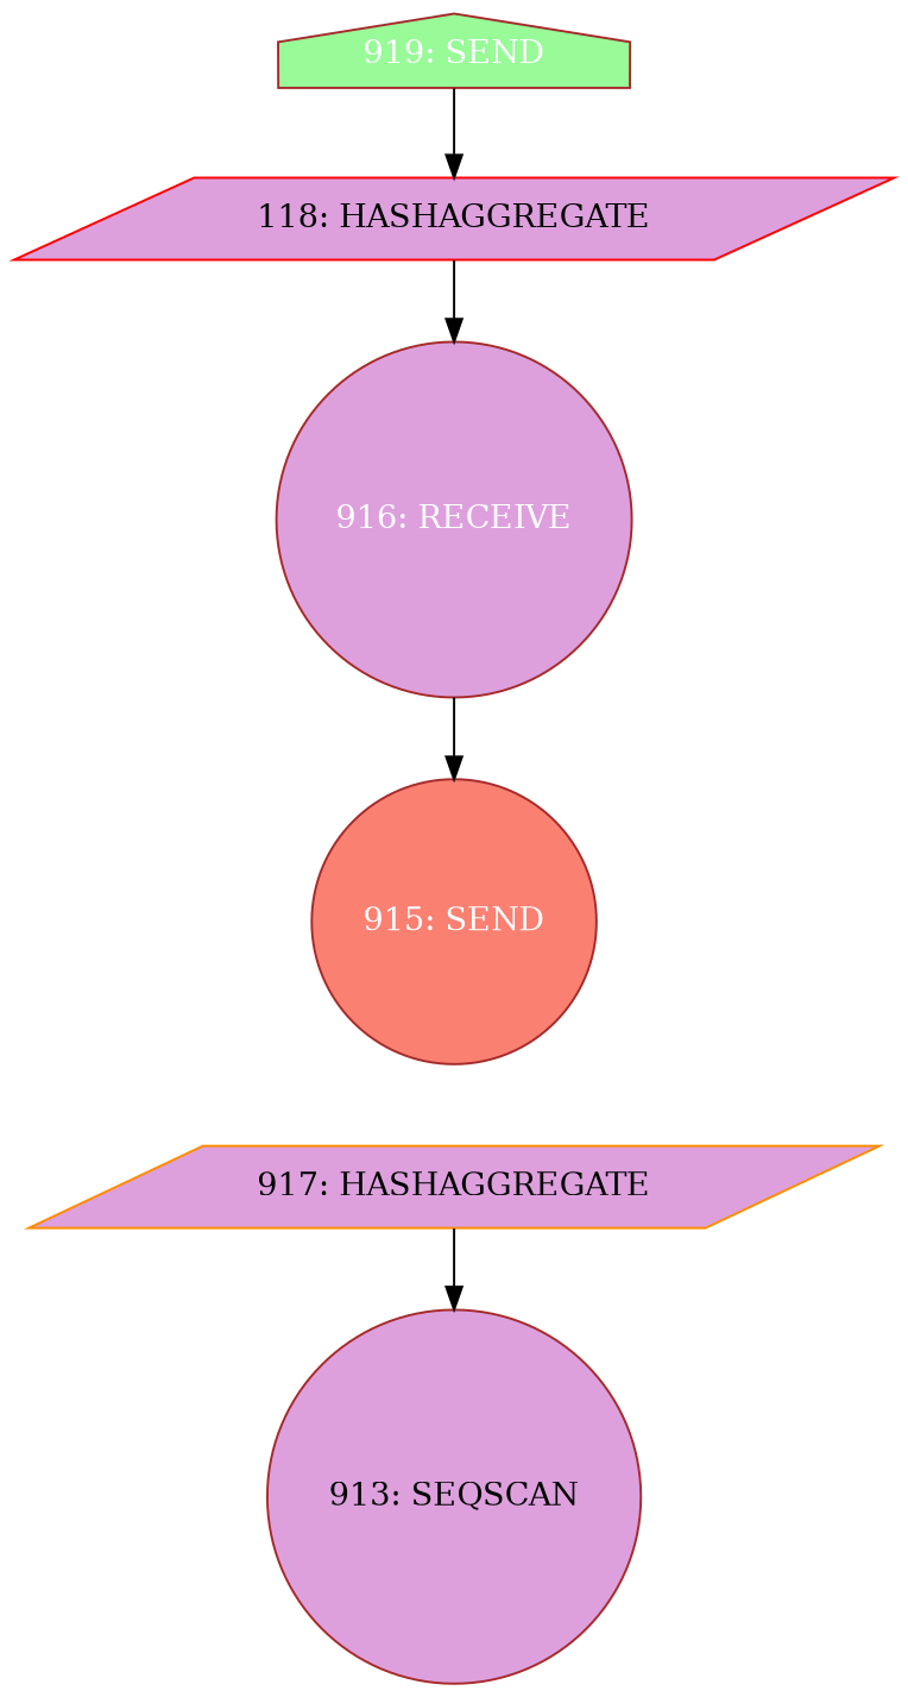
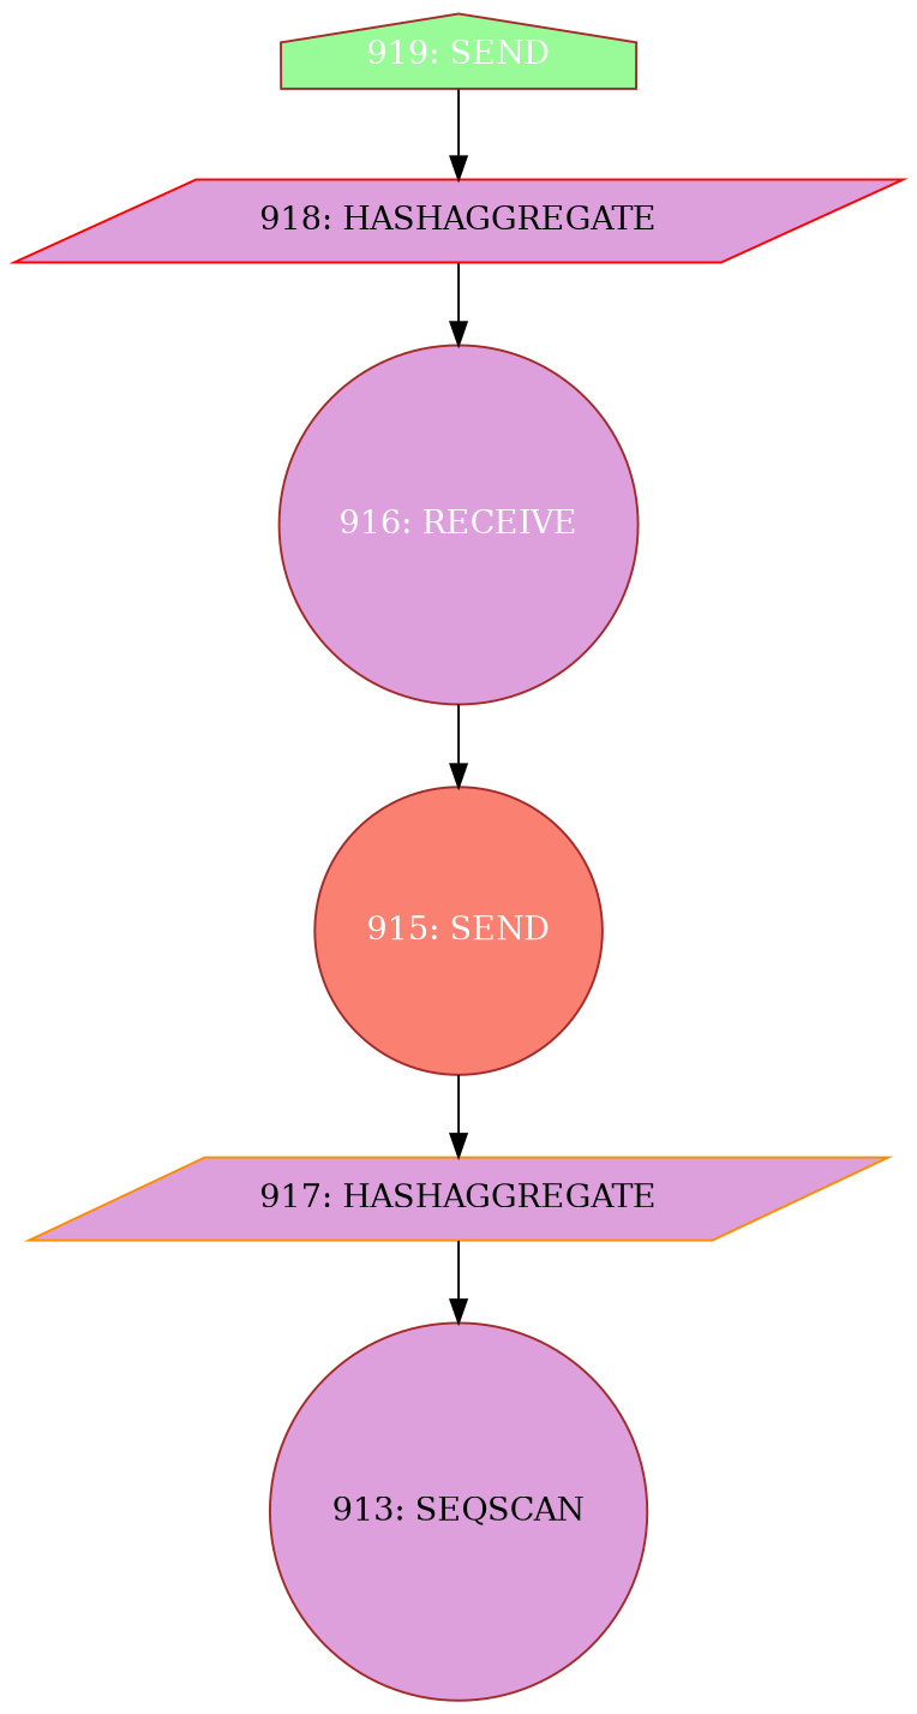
  digraph {
    node [color=brown fillcolor=plum shape=circle style=filled]
    n1 [label="913: SEQSCAN"]
    n2 [color=darkorange label="917: HASHAGGREGATE" shape=parallelogram]
    n3 [fillcolor=salmon fontcolor=white label="915: SEND"]
    n4 [fontcolor=white label="916: RECEIVE"]
-   n5 [color=red label="118: HASHAGGREGATE" shape=parallelogram]
+   n5 [color=red label="918: HASHAGGREGATE" shape=parallelogram]
    n6 [fillcolor=palegreen fontcolor=white label="919: SEND" shape=house]
    n2 -> n1
+   n3 -> n2
    n4 -> n3
    n5 -> n4
    n6 -> n5
  }
